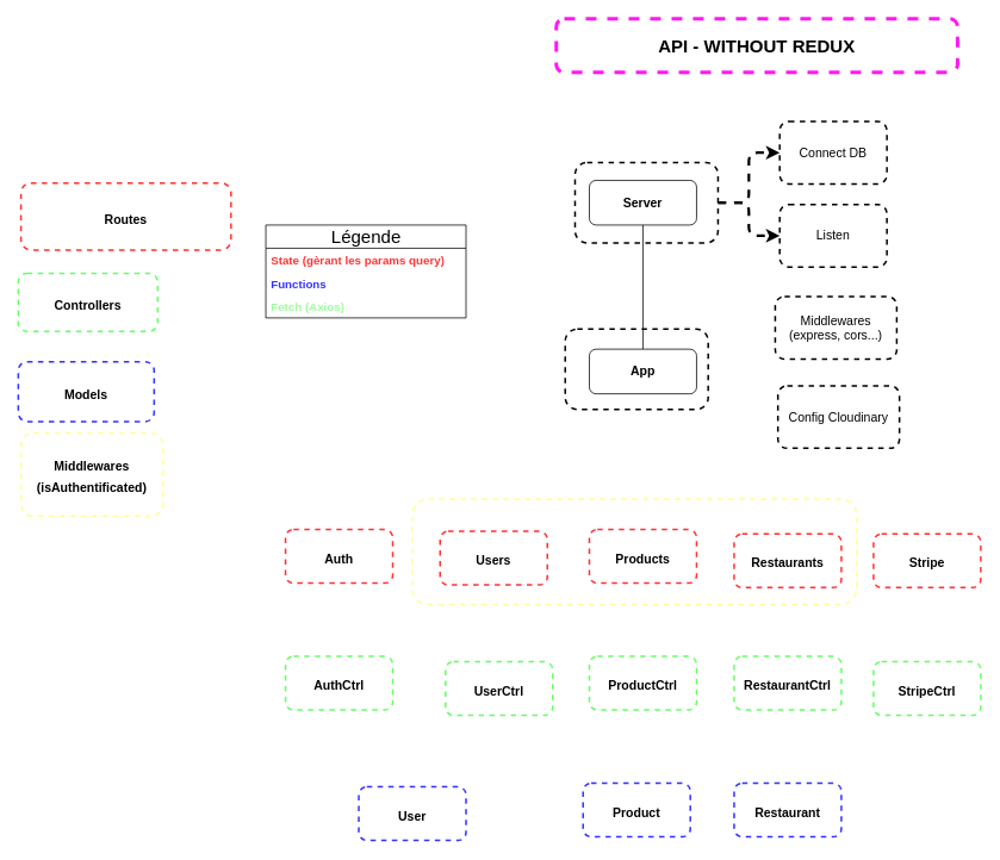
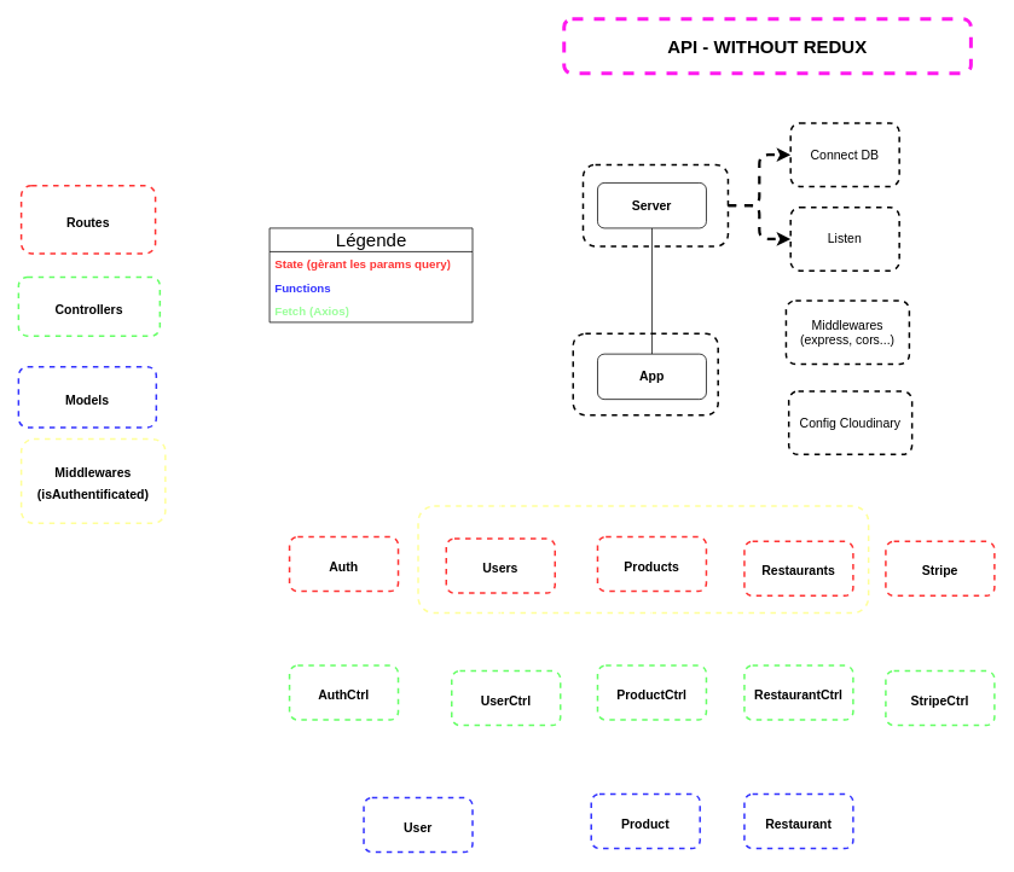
  <mxCell id="0" />
  <mxCell id="1" parent="0" />
  <mxCell id="2" value="" style="rounded=1;whiteSpace=wrap;html=1;fontSize=20;strokeWidth=2;dashed=1;fillColor=none;strokeColor=#FFFF99;" vertex="1" parent="1"><mxGeometry x="461" y="558" width="497" height="118" as="geometry" /></mxCell>
  <mxCell id="3" style="edgeStyle=orthogonalEdgeStyle;html=1;exitX=1;exitY=0.5;exitDx=0;exitDy=0;entryX=0;entryY=0.5;entryDx=0;entryDy=0;strokeColor=#FFFFFF;strokeWidth=1;" edge="1" parent="1" source="5" target="39"><mxGeometry relative="1" as="geometry" /></mxCell>
  <mxCell id="4" style="edgeStyle=orthogonalEdgeStyle;html=1;exitX=1;exitY=0.5;exitDx=0;exitDy=0;entryX=0;entryY=0.5;entryDx=0;entryDy=0;strokeColor=#FFFFFF;strokeWidth=1;" edge="1" parent="1" source="5" target="38"><mxGeometry relative="1" as="geometry" /></mxCell>
  <mxCell id="5" value="" style="rounded=1;whiteSpace=wrap;html=1;fontSize=14;fillColor=none;dashed=1;strokeWidth=2;" vertex="1" parent="1"><mxGeometry x="632" y="367.5" width="160" height="90" as="geometry" /></mxCell>
  <mxCell id="6" style="edgeStyle=orthogonalEdgeStyle;html=1;exitX=1;exitY=0.5;exitDx=0;exitDy=0;entryX=0;entryY=0.5;entryDx=0;entryDy=0;dashed=1;strokeWidth=3;" edge="1" parent="1" source="8" target="11"><mxGeometry relative="1" as="geometry" /></mxCell>
  <mxCell id="7" style="edgeStyle=orthogonalEdgeStyle;html=1;exitX=1;exitY=0.5;exitDx=0;exitDy=0;entryX=0;entryY=0.5;entryDx=0;entryDy=0;dashed=1;strokeWidth=3;" edge="1" parent="1" source="8" target="21"><mxGeometry relative="1" as="geometry" /></mxCell>
  <mxCell id="8" value="" style="rounded=1;whiteSpace=wrap;html=1;fontSize=14;fillColor=none;dashed=1;strokeWidth=2;" parent="1" vertex="1"><mxGeometry x="643" y="181" width="160" height="90" as="geometry" /></mxCell>
  <mxCell id="9" style="edgeStyle=orthogonalEdgeStyle;html=1;exitX=0.5;exitY=1;exitDx=0;exitDy=0;fontColor=#FF3333;endArrow=none;" parent="1" source="10" edge="1" target="27"><mxGeometry relative="1" as="geometry"><mxPoint x="719" y="492" as="targetPoint" /></mxGeometry></mxCell>
  <mxCell id="10" value="&lt;font style=&quot;font-size: 14px;&quot;&gt;&lt;b&gt;Server&lt;/b&gt;&lt;/font&gt;" style="rounded=1;whiteSpace=wrap;html=1;" parent="1" vertex="1"><mxGeometry x="659" y="201" width="120" height="50" as="geometry" /></mxCell>
  <mxCell id="11" value="Connect DB" style="rounded=1;whiteSpace=wrap;html=1;fontSize=14;fillColor=none;dashed=1;strokeWidth=2;" parent="1" vertex="1"><mxGeometry x="872" y="135" width="120" height="70" as="geometry" /></mxCell>
  <mxCell id="12" value="&lt;font size=&quot;1&quot; style=&quot;&quot;&gt;&lt;b style=&quot;font-size: 20px;&quot;&gt;API - WITHOUT REDUX&lt;/b&gt;&lt;/font&gt;" style="rounded=1;whiteSpace=wrap;html=1;dashed=1;strokeWidth=4;strokeColor=#FF19F0;" parent="1" vertex="1"><mxGeometry x="622" y="20" width="449" height="60" as="geometry" /></mxCell>
  <mxCell id="13" value="&lt;font style=&quot;font-size: 20px;&quot;&gt;Légende&lt;/font&gt;" style="swimlane;fontStyle=0;childLayout=stackLayout;horizontal=1;startSize=26;fillColor=none;horizontalStack=0;resizeParent=1;resizeParentMax=0;resizeLast=0;collapsible=1;marginBottom=0;html=1;" parent="1" vertex="1"><mxGeometry x="297" y="251" width="224" height="104" as="geometry" /></mxCell>
  <mxCell id="14" value="&lt;font style=&quot;font-size: 13px;&quot; color=&quot;#ff3333&quot;&gt;&lt;b&gt;State (gèrant les params query)&lt;/b&gt;&lt;/font&gt;" style="text;strokeColor=none;fillColor=none;align=left;verticalAlign=top;spacingLeft=4;spacingRight=4;overflow=hidden;rotatable=0;points=[[0,0.5],[1,0.5]];portConstraint=eastwest;whiteSpace=wrap;html=1;" parent="13" vertex="1"><mxGeometry y="26" width="224" height="26" as="geometry" /></mxCell>
  <mxCell id="15" value="&lt;font style=&quot;font-size: 13px;&quot; color=&quot;#3333ff&quot;&gt;&lt;b&gt;Functions&lt;/b&gt;&lt;/font&gt;" style="text;strokeColor=none;fillColor=none;align=left;verticalAlign=top;spacingLeft=4;spacingRight=4;overflow=hidden;rotatable=0;points=[[0,0.5],[1,0.5]];portConstraint=eastwest;whiteSpace=wrap;html=1;" parent="13" vertex="1"><mxGeometry y="52" width="224" height="26" as="geometry" /></mxCell>
  <mxCell id="16" value="&lt;font style=&quot;font-size: 13px;&quot; color=&quot;#99ff99&quot;&gt;&lt;b&gt;Fetch (Axios)&lt;/b&gt;&lt;/font&gt;" style="text;strokeColor=none;fillColor=none;align=left;verticalAlign=top;spacingLeft=4;spacingRight=4;overflow=hidden;rotatable=0;points=[[0,0.5],[1,0.5]];portConstraint=eastwest;whiteSpace=wrap;html=1;" parent="13" vertex="1"><mxGeometry y="78" width="224" height="26" as="geometry" /></mxCell>
  <mxCell id="17" value="&lt;font style=&quot;font-size: 14px;&quot;&gt;&lt;b&gt;Models&lt;/b&gt;&lt;/font&gt;" style="rounded=1;whiteSpace=wrap;html=1;fontSize=20;strokeWidth=2;dashed=1;fillColor=none;strokeColor=#3333FF;" parent="1" vertex="1"><mxGeometry x="20" y="404" width="152" height="67" as="geometry" /></mxCell>
  <mxCell id="18" value="&lt;font style=&quot;font-size: 14px;&quot;&gt;&lt;b&gt;Controllers&lt;/b&gt;&lt;/font&gt;" style="rounded=1;whiteSpace=wrap;html=1;fontSize=20;strokeWidth=2;dashed=1;fillColor=none;strokeColor=#66FF66;" parent="1" vertex="1"><mxGeometry x="20" y="305" width="156" height="65" as="geometry" /></mxCell>
- <mxCell id="19" value="&lt;font style=&quot;font-size: 14px;&quot;&gt;&lt;b&gt;Routes&lt;/b&gt;&lt;/font&gt;" style="rounded=1;whiteSpace=wrap;html=1;fontSize=20;strokeWidth=2;dashed=1;fillColor=none;strokeColor=#FF3333;" parent="1" vertex="1"><mxGeometry x="23" y="204" width="235" height="75" as="geometry" /></mxCell>
+ <mxCell id="19" value="&lt;font style=&quot;font-size: 14px;&quot;&gt;&lt;b&gt;Routes&lt;/b&gt;&lt;/font&gt;" style="rounded=1;whiteSpace=wrap;html=1;fontSize=20;strokeWidth=2;dashed=1;fillColor=none;strokeColor=#FF3333;" parent="1" vertex="1"><mxGeometry x="23" y="204" width="148" height="75" as="geometry" /></mxCell>
  <mxCell id="20" value="&lt;font style=&quot;font-size: 14px;&quot;&gt;&lt;b&gt;Middlewares (isAuthentificated)&lt;/b&gt;&lt;/font&gt;" style="rounded=1;whiteSpace=wrap;html=1;fontSize=20;strokeWidth=2;dashed=1;fillColor=none;strokeColor=#FFFF99;" parent="1" vertex="1"><mxGeometry x="23" y="484" width="159" height="93" as="geometry" /></mxCell>
  <mxCell id="21" value="Listen" style="rounded=1;whiteSpace=wrap;html=1;fontSize=14;fillColor=none;dashed=1;strokeWidth=2;" vertex="1" parent="1"><mxGeometry x="872" y="228" width="120" height="70" as="geometry" /></mxCell>
  <mxCell id="22" style="edgeStyle=orthogonalEdgeStyle;html=1;exitX=0.5;exitY=1;exitDx=0;exitDy=0;entryX=0.558;entryY=0.017;entryDx=0;entryDy=0;entryPerimeter=0;strokeWidth=1;strokeColor=#FFFFFF;" edge="1" parent="1" source="27" target="29"><mxGeometry relative="1" as="geometry" /></mxCell>
  <mxCell id="23" style="edgeStyle=orthogonalEdgeStyle;html=1;exitX=0.5;exitY=1;exitDx=0;exitDy=0;strokeColor=#FFFFFF;strokeWidth=1;" edge="1" parent="1" source="27" target="31"><mxGeometry relative="1" as="geometry" /></mxCell>
  <mxCell id="24" style="edgeStyle=orthogonalEdgeStyle;html=1;exitX=0.5;exitY=1;exitDx=0;exitDy=0;entryX=0.5;entryY=0;entryDx=0;entryDy=0;strokeColor=#FFFFFF;strokeWidth=1;" edge="1" parent="1" source="27" target="35"><mxGeometry relative="1" as="geometry" /></mxCell>
  <mxCell id="25" style="edgeStyle=orthogonalEdgeStyle;html=1;exitX=0.5;exitY=1;exitDx=0;exitDy=0;entryX=0.5;entryY=0;entryDx=0;entryDy=0;strokeColor=#FFFFFF;strokeWidth=1;" edge="1" parent="1" source="27" target="33"><mxGeometry relative="1" as="geometry" /></mxCell>
  <mxCell id="26" style="edgeStyle=orthogonalEdgeStyle;html=1;exitX=0.5;exitY=1;exitDx=0;exitDy=0;strokeColor=#FFFFFF;strokeWidth=1;" edge="1" parent="1" source="27" target="37"><mxGeometry relative="1" as="geometry" /></mxCell>
  <mxCell id="27" value="&lt;font style=&quot;font-size: 14px;&quot;&gt;&lt;b&gt;App&lt;/b&gt;&lt;/font&gt;" style="rounded=1;whiteSpace=wrap;html=1;" vertex="1" parent="1"><mxGeometry x="659" y="390" width="120" height="50" as="geometry" /></mxCell>
  <mxCell id="28" style="edgeStyle=orthogonalEdgeStyle;html=1;exitX=0.5;exitY=1;exitDx=0;exitDy=0;entryX=0.5;entryY=0;entryDx=0;entryDy=0;strokeColor=#FFFFFF;strokeWidth=1;" edge="1" parent="1" source="29" target="46"><mxGeometry relative="1" as="geometry" /></mxCell>
  <mxCell id="29" value="&lt;font style=&quot;font-size: 14px;&quot;&gt;&lt;b&gt;Stripe&lt;/b&gt;&lt;/font&gt;" style="rounded=1;whiteSpace=wrap;html=1;fontSize=20;strokeWidth=2;dashed=1;fillColor=none;strokeColor=#FF3333;" vertex="1" parent="1"><mxGeometry x="977" y="597" width="120" height="60" as="geometry" /></mxCell>
  <mxCell id="30" style="edgeStyle=orthogonalEdgeStyle;html=1;exitX=0.5;exitY=1;exitDx=0;exitDy=0;strokeColor=#FFFFFF;strokeWidth=1;" edge="1" parent="1" source="31" target="47"><mxGeometry relative="1" as="geometry" /></mxCell>
  <mxCell id="31" value="&lt;font style=&quot;font-size: 14px;&quot;&gt;&lt;b&gt;Restaurants&lt;/b&gt;&lt;/font&gt;" style="rounded=1;whiteSpace=wrap;html=1;fontSize=20;strokeWidth=2;dashed=1;fillColor=none;strokeColor=#FF3333;" vertex="1" parent="1"><mxGeometry x="821" y="597" width="120" height="60" as="geometry" /></mxCell>
  <mxCell id="32" style="edgeStyle=orthogonalEdgeStyle;html=1;exitX=0.5;exitY=1;exitDx=0;exitDy=0;entryX=0.45;entryY=-0.017;entryDx=0;entryDy=0;entryPerimeter=0;strokeColor=#FFFFFF;strokeWidth=1;" edge="1" parent="1" source="33" target="41"><mxGeometry relative="1" as="geometry" /></mxCell>
  <mxCell id="33" value="&lt;font style=&quot;font-size: 14px;&quot;&gt;&lt;b&gt;Users&lt;/b&gt;&lt;/font&gt;" style="rounded=1;whiteSpace=wrap;html=1;fontSize=20;strokeWidth=2;dashed=1;fillColor=none;strokeColor=#FF3333;" vertex="1" parent="1"><mxGeometry x="492" y="594" width="120" height="60" as="geometry" /></mxCell>
  <mxCell id="34" style="edgeStyle=orthogonalEdgeStyle;html=1;exitX=0.5;exitY=1;exitDx=0;exitDy=0;strokeColor=#FFFFFF;strokeWidth=1;" edge="1" parent="1" source="35" target="45"><mxGeometry relative="1" as="geometry" /></mxCell>
  <mxCell id="35" value="&lt;font style=&quot;font-size: 14px;&quot;&gt;&lt;b&gt;Products&lt;/b&gt;&lt;/font&gt;" style="rounded=1;whiteSpace=wrap;html=1;fontSize=20;strokeWidth=2;dashed=1;fillColor=none;strokeColor=#FF3333;" vertex="1" parent="1"><mxGeometry x="659" y="592" width="120" height="60" as="geometry" /></mxCell>
  <mxCell id="36" style="edgeStyle=orthogonalEdgeStyle;html=1;exitX=0.5;exitY=1;exitDx=0;exitDy=0;strokeColor=#FFFFFF;strokeWidth=1;" edge="1" parent="1" source="37" target="43"><mxGeometry relative="1" as="geometry" /></mxCell>
  <mxCell id="37" value="&lt;font style=&quot;font-size: 14px;&quot;&gt;&lt;b&gt;Auth&lt;/b&gt;&lt;/font&gt;" style="rounded=1;whiteSpace=wrap;html=1;fontSize=20;strokeWidth=2;dashed=1;fillColor=none;strokeColor=#FF3333;" vertex="1" parent="1"><mxGeometry x="319" y="592" width="120" height="60" as="geometry" /></mxCell>
  <mxCell id="38" value="Config Cloudinary" style="rounded=1;whiteSpace=wrap;html=1;fontSize=14;fillColor=none;dashed=1;strokeWidth=2;" vertex="1" parent="1"><mxGeometry x="870" y="431" width="136" height="70" as="geometry" /></mxCell>
  <mxCell id="39" value="Middlewares (express, cors...)" style="rounded=1;whiteSpace=wrap;html=1;fontSize=14;fillColor=none;dashed=1;strokeWidth=2;" vertex="1" parent="1"><mxGeometry x="867" y="331" width="136" height="70" as="geometry" /></mxCell>
  <mxCell id="40" style="edgeStyle=orthogonalEdgeStyle;html=1;exitX=0.5;exitY=1;exitDx=0;exitDy=0;entryX=0.5;entryY=0;entryDx=0;entryDy=0;strokeColor=#FFFFFF;strokeWidth=1;" edge="1" parent="1" source="41" target="48"><mxGeometry relative="1" as="geometry" /></mxCell>
  <mxCell id="41" value="&lt;font style=&quot;font-size: 14px;&quot;&gt;&lt;b&gt;UserCtrl&lt;/b&gt;&lt;/font&gt;" style="rounded=1;whiteSpace=wrap;html=1;fontSize=20;strokeWidth=2;dashed=1;fillColor=none;strokeColor=#66FF66;" vertex="1" parent="1"><mxGeometry x="498" y="740" width="120" height="60" as="geometry" /></mxCell>
  <mxCell id="42" style="edgeStyle=orthogonalEdgeStyle;html=1;exitX=0.5;exitY=1;exitDx=0;exitDy=0;entryX=0.5;entryY=0;entryDx=0;entryDy=0;strokeColor=#FFFFFF;strokeWidth=1;" edge="1" parent="1" source="43" target="48"><mxGeometry relative="1" as="geometry" /></mxCell>
  <mxCell id="43" value="&lt;font style=&quot;font-size: 14px;&quot;&gt;&lt;b&gt;AuthCtrl&lt;/b&gt;&lt;/font&gt;" style="rounded=1;whiteSpace=wrap;html=1;fontSize=20;strokeWidth=2;dashed=1;fillColor=none;strokeColor=#66FF66;" vertex="1" parent="1"><mxGeometry x="319" y="734" width="120" height="60" as="geometry" /></mxCell>
  <mxCell id="44" style="edgeStyle=orthogonalEdgeStyle;html=1;exitX=0.5;exitY=1;exitDx=0;exitDy=0;strokeColor=#FFFFFF;strokeWidth=1;" edge="1" parent="1" source="45"><mxGeometry relative="1" as="geometry"><mxPoint x="719" y="870" as="targetPoint" /></mxGeometry></mxCell>
  <mxCell id="45" value="&lt;font style=&quot;font-size: 14px;&quot;&gt;&lt;b&gt;ProductCtrl&lt;/b&gt;&lt;/font&gt;" style="rounded=1;whiteSpace=wrap;html=1;fontSize=20;strokeWidth=2;dashed=1;fillColor=none;strokeColor=#66FF66;" vertex="1" parent="1"><mxGeometry x="659" y="734" width="120" height="60" as="geometry" /></mxCell>
  <mxCell id="46" value="&lt;font style=&quot;font-size: 14px;&quot;&gt;&lt;b&gt;StripeCtrl&lt;/b&gt;&lt;/font&gt;" style="rounded=1;whiteSpace=wrap;html=1;fontSize=20;strokeWidth=2;dashed=1;fillColor=none;strokeColor=#66FF66;" vertex="1" parent="1"><mxGeometry x="977" y="740" width="120" height="60" as="geometry" /></mxCell>
  <mxCell id="47" value="&lt;font style=&quot;font-size: 14px;&quot;&gt;&lt;b&gt;RestaurantCtrl&lt;/b&gt;&lt;/font&gt;" style="rounded=1;whiteSpace=wrap;html=1;fontSize=20;strokeWidth=2;dashed=1;fillColor=none;strokeColor=#66FF66;" vertex="1" parent="1"><mxGeometry x="821" y="734" width="120" height="60" as="geometry" /></mxCell>
  <mxCell id="48" value="&lt;font style=&quot;font-size: 14px;&quot;&gt;&lt;b&gt;User&lt;/b&gt;&lt;/font&gt;" style="rounded=1;whiteSpace=wrap;html=1;fontSize=20;strokeWidth=2;dashed=1;fillColor=none;strokeColor=#3333FF;" vertex="1" parent="1"><mxGeometry x="401" y="880" width="120" height="60" as="geometry" /></mxCell>
  <mxCell id="49" value="&lt;font style=&quot;font-size: 14px;&quot;&gt;&lt;b&gt;Product&lt;/b&gt;&lt;/font&gt;" style="rounded=1;whiteSpace=wrap;html=1;fontSize=20;strokeWidth=2;dashed=1;fillColor=none;strokeColor=#3333FF;" vertex="1" parent="1"><mxGeometry x="652" y="876" width="120" height="60" as="geometry" /></mxCell>
  <mxCell id="50" value="&lt;font style=&quot;font-size: 14px;&quot;&gt;&lt;b&gt;Restaurant&lt;/b&gt;&lt;/font&gt;" style="rounded=1;whiteSpace=wrap;html=1;fontSize=20;strokeWidth=2;dashed=1;fillColor=none;strokeColor=#3333FF;" vertex="1" parent="1"><mxGeometry x="821" y="876" width="120" height="60" as="geometry" /></mxCell>
